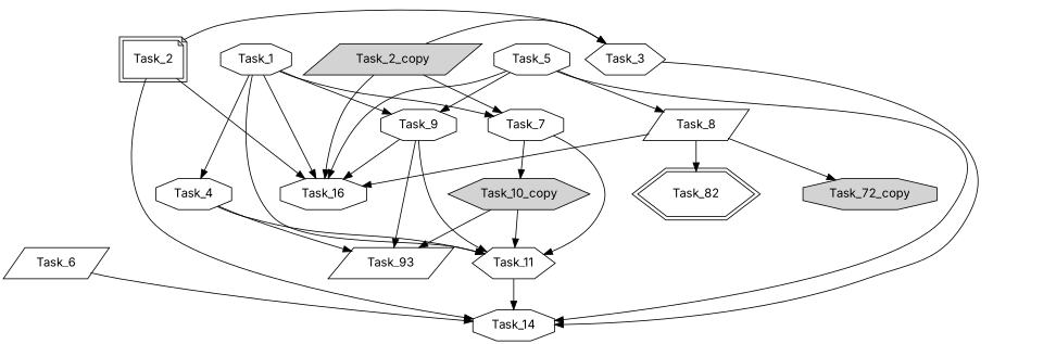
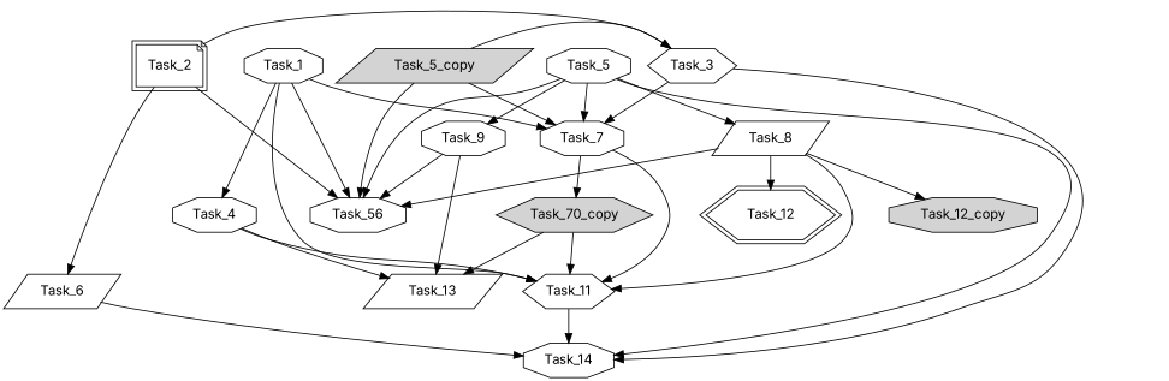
  digraph {
    fontname=Inter
    node [fontname=Inter shape=octagon]
    edge [fontname=Inter]
    Task_1
    Task_2 [peripheries=2 shape=note]
-   Task_2_copy [shape=parallelogram style=filled]
+   Task_2_copy [shape=parallelogram style=filled label=Task_5_copy]
    Task_3 [shape=hexagon]
    Task_4
    Task_7
    Task_9
    Task_11 [shape=hexagon]
-   Task_16
+   Task_16 [label=Task_56]
    Task_14
-   Task_13 [shape=parallelogram label=Task_93]
-   Task_10_copy [shape=hexagon style=filled]
+   Task_13 [shape=parallelogram]
+   Task_10_copy [shape=hexagon style=filled label=Task_70_copy]
    Task_8 [shape=parallelogram]
-   Task_12 [peripheries=2 shape=hexagon label=Task_82]
-   Task_12_copy [style=filled label=Task_72_copy]
+   Task_12 [peripheries=2 shape=hexagon]
+   Task_12_copy [style=filled]
    Task_5
    Task_6 [shape=parallelogram]
    subgraph sub_1 {
      rank=same
      Task_1
      Task_2
      Task_2_copy
    }
    subgraph sub_2 {
      rank=same
      Task_1
      Task_2
      Task_2_copy
      Task_3
    }
    subgraph sub_3 {
      rank=same
      Task_1
      Task_2
      Task_2_copy
    }
    subgraph sub_4 {
      rank=same
      Task_1
      Task_2
      Task_2_copy
      Task_3
    }
    subgraph sub_5 {
      rank=same
      Task_1
      Task_2
      Task_2_copy
      Task_3
    }
    subgraph sub_6 {
      rank=same
      Task_1
      Task_2
      Task_2_copy
      Task_3
    }
    Task_1 -> Task_4
    Task_1 -> Task_7
-   Task_1 -> Task_9
    Task_1 -> Task_11
    Task_1 -> Task_16
    Task_2 -> Task_3
    Task_2 -> Task_16
-   Task_2 -> Task_14
+   Task_2 -> Task_6
    Task_2_copy -> Task_3
    Task_2_copy -> Task_7
    Task_2_copy -> Task_16
+   Task_3 -> Task_7
    Task_3 -> Task_14
    Task_4 -> Task_11
    Task_4 -> Task_13
    Task_7 -> Task_11
    Task_7 -> Task_10_copy
    Task_9 -> Task_16
    Task_9 -> Task_13
    Task_11 -> Task_14
    Task_10_copy -> Task_11
    Task_10_copy -> Task_13
-   Task_9 -> Task_11
+   Task_8 -> Task_11
    Task_8 -> Task_16
    Task_8 -> Task_12
    Task_8 -> Task_12_copy
+   Task_5 -> Task_7
    Task_5 -> Task_9
    Task_5 -> Task_16
    Task_5 -> Task_14
    Task_5 -> Task_8
    Task_6 -> Task_14
  }
